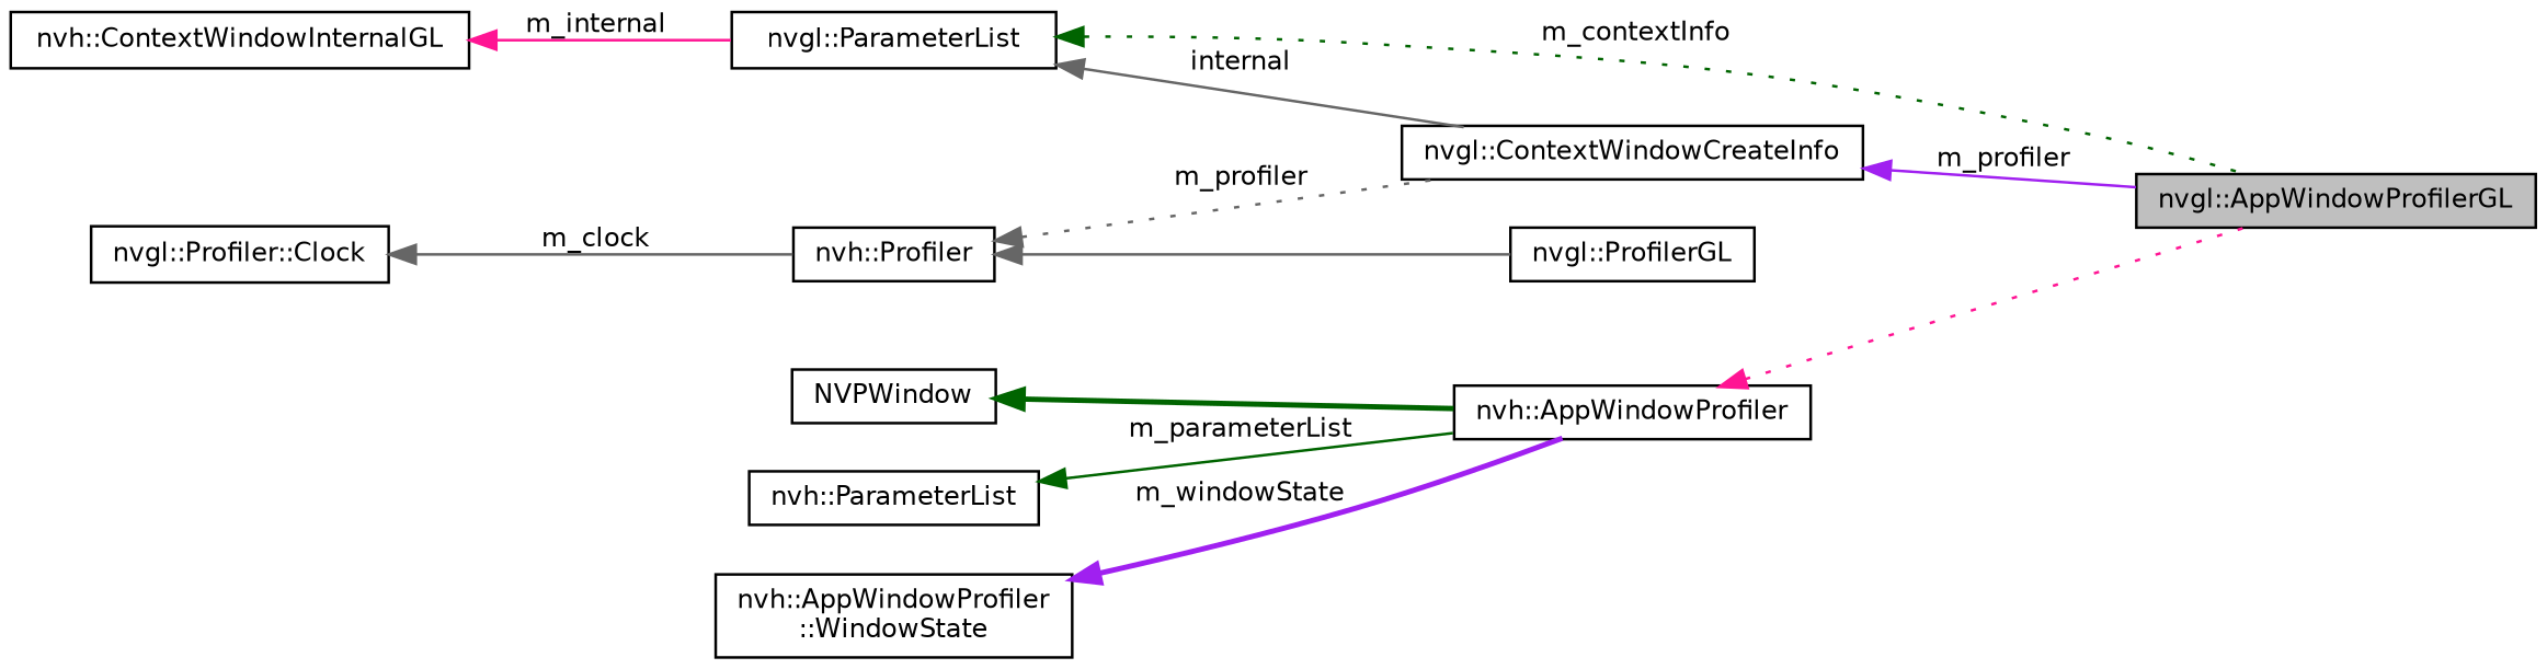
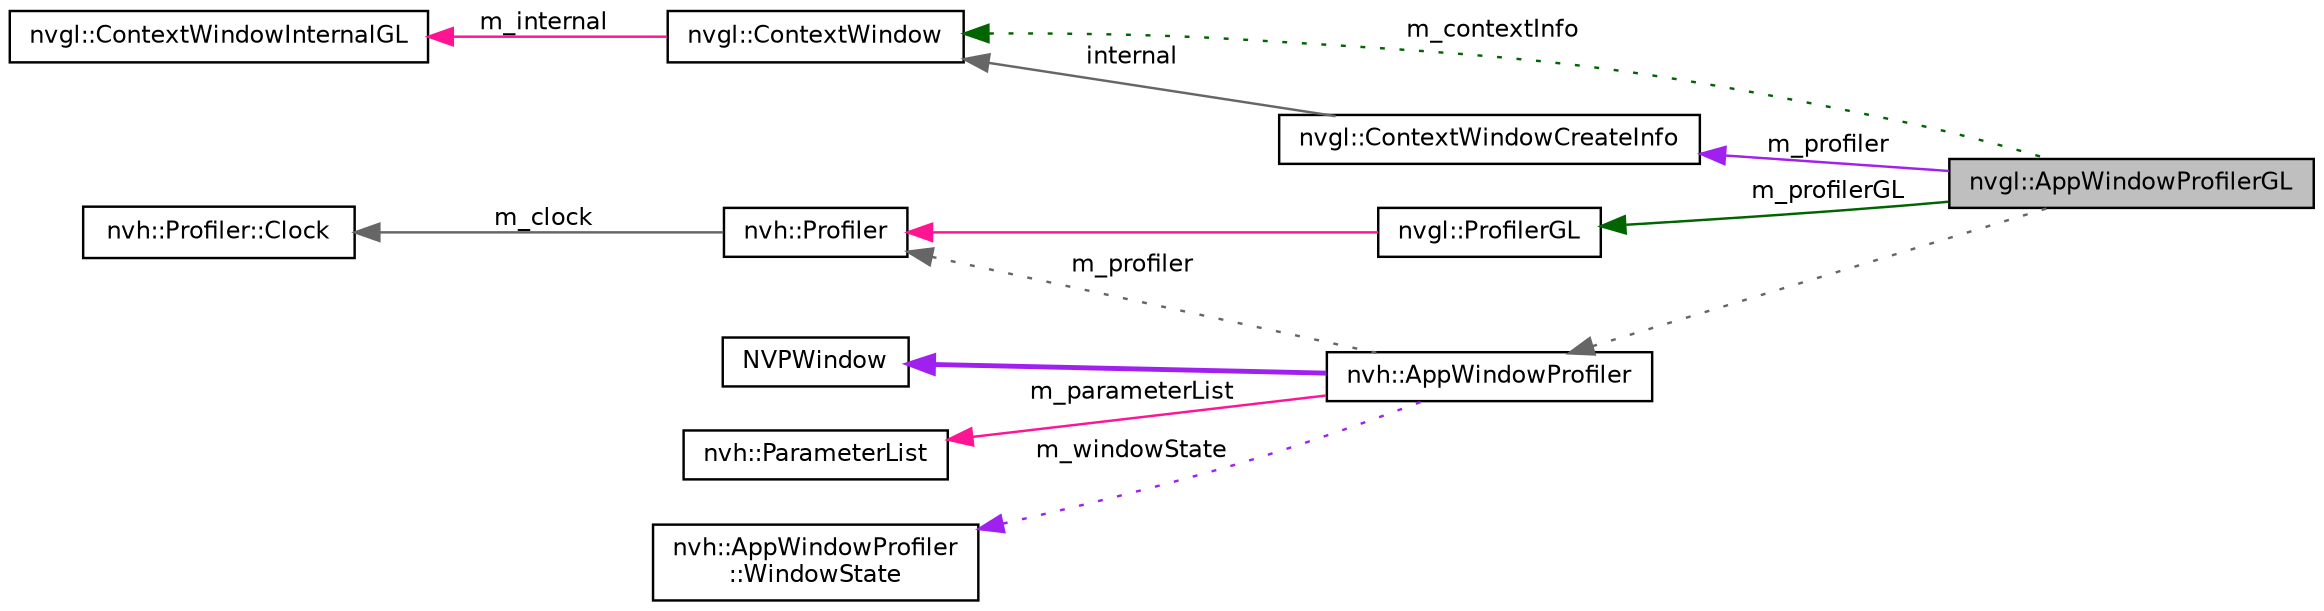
  digraph {
    rankdir=LR
    node [color=black fillcolor=white fontname=Helvetica fontsize=10 shape=record style=filled]
    edge [color=deeppink dir=back fontname=Helvetica fontsize=10 labelfontname=Helvetica labelfontsize=10 style=solid]
    n1 [fillcolor=grey75 fontcolor=black height=0.2 label="nvgl::AppWindowProfilerGL" width=0.4]
    n2 [height=0.2 label="nvh::AppWindowProfiler" width=0.4]
    n3 [height=0.2 label=NVPWindow width=0.4]
    n4 [height=0.2 label="nvh::ParameterList" width=0.4]
    n5 [height=0.2 label="nvh::Profiler" width=0.4]
    n6 [height=0.2 label="nvgl::ProfilerGL" width=0.4]
-   n7 [height=0.2 label="nvgl::Profiler::Clock" width=0.4]
+   n7 [height=0.2 label="nvh::Profiler::Clock" width=0.4]
    n8 [height=0.2 label="nvh::AppWindowProfiler\l::WindowState" width=0.4]
-   n9 [height=0.2 label="nvgl::ParameterList" width=0.4]
+   n9 [height=0.2 label="nvgl::ContextWindow" width=0.4]
    n10 [height=0.2 label="nvgl::ContextWindowCreateInfo" width=0.4]
-   n11 [height=0.2 label="nvh::ContextWindowInternalGL" width=0.4]
-   n2 -> n1 [style=dotted]
-   n3 -> n2 [color=darkgreen style=bold]
-   n4 -> n2 [color=darkgreen label=" m_parameterList"]
-   n5 -> n10 [color=gray40 label=" m_profiler" style=dotted]
-   n5 -> n6 [color=gray40]
+   n11 [height=0.2 label="nvgl::ContextWindowInternalGL" width=0.4]
+   n2 -> n1 [color=gray40 style=dotted]
+   n3 -> n2 [color=purple style=bold]
+   n4 -> n2 [label=" m_parameterList"]
+   n5 -> n2 [color=gray40 label=" m_profiler" style=dotted]
+   n5 -> n6
+   n6 -> n1 [color=darkgreen label=" m_profilerGL"]
    n7 -> n5 [color=gray40 label=" m_clock"]
-   n8 -> n2 [color=purple label=" m_windowState" style=bold]
+   n8 -> n2 [color=purple label=" m_windowState" style=dotted]
    n9 -> n1 [color=darkgreen label=" m_contextInfo" style=dotted]
    n9 -> n10 [color=gray40 label=" internal"]
    n10 -> n1 [color=purple label=" m_profiler"]
    n11 -> n9 [label=" m_internal"]
  }
